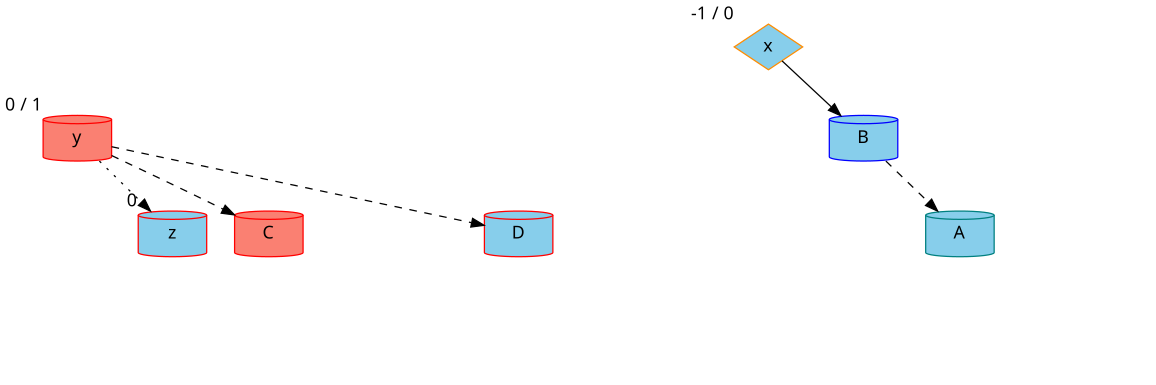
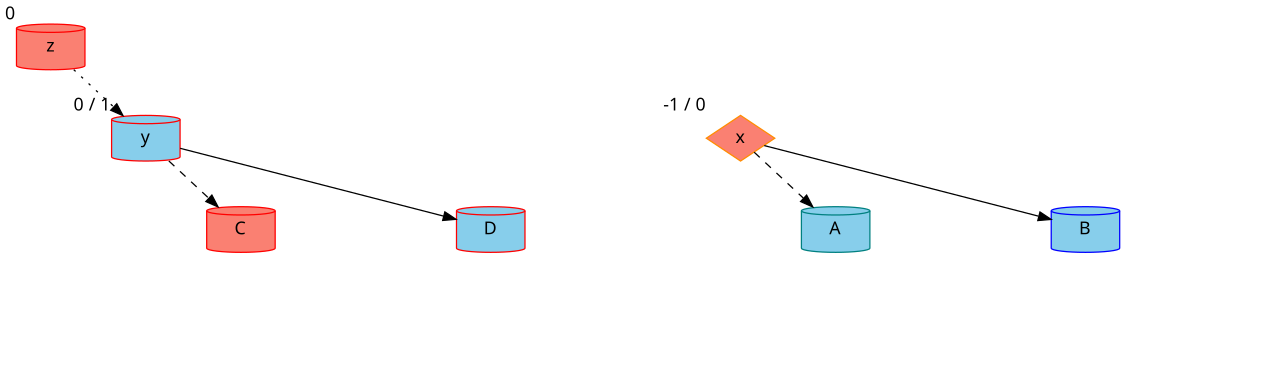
  digraph {
    fontname="Noto Sans"
    rankdir=TB
    node [fontname="Noto Sans" shape=circle style=invis]
    edge [fontname="Noto Sans" style=invis]
    b12 [width=.1]
    c12 [width=.1]
    c34 [width=.1]
    d12 [width=.1]
    d34 [width=.1]
    d56 [width=.1]
    d78 [width=.1]
-   n8 [color=red fillcolor=skyblue label=z shape=cylinder style=filled xlabel=0]
-   n9 [color=red fillcolor=salmon label=y shape=cylinder style=filled xlabel="0 / 1"]
-   n10 [color=darkorange fillcolor=skyblue label=x shape=diamond style=filled xlabel="-1 / 0"]
+   n8 [color=red fillcolor=salmon label=z shape=cylinder style=filled xlabel=0]
+   n9 [color=red fillcolor=skyblue label=y shape=cylinder style=filled xlabel="0 / 1"]
+   n10 [color=darkorange fillcolor=salmon label=x shape=diamond style=filled xlabel="-1 / 0"]
    n11 [color=teal fillcolor=skyblue label=A shape=cylinder style=filled]
    n12 [color=blue fillcolor=skyblue label=B shape=cylinder style=filled]
    n13 [color=red fillcolor=salmon label=C shape=cylinder style=filled]
    n14 [color=red fillcolor=skyblue label=D shape=cylinder style=filled]
    d1
    d2
    d3
    d4
    d5
    d6
    d7
    d8
    subgraph sub_1 {
      rank=same
      b12
      c12
      c34
      d12
      d34
      d56
      d78
    }
    n8 -> b12 [weight=10]
-   n9 -> n8 [style=dotted]
+   n8 -> n9 [style=dotted]
    n9 -> c34 [weight=10]
    n9 -> n13 [style=dashed]
-   n9 -> n14 [style=dashed]
+   n9 -> n14 [style=solid]
    n10 -> c12 [weight=10]
-   n12 -> n11 [style=dashed]
+   n10 -> n11 [style=dashed]
    n10 -> n12 [style=solid]
    n11 -> d12 [weight=10]
    n11 -> d1
    n11 -> d2
    n12 -> d34 [weight=10]
    n12 -> d3
    n12 -> d4
    n13 -> d56 [weight=10]
    n13 -> d5
    n13 -> d6
    n14 -> d78 [weight=10]
    n14 -> d7
    n14 -> d8
  }
